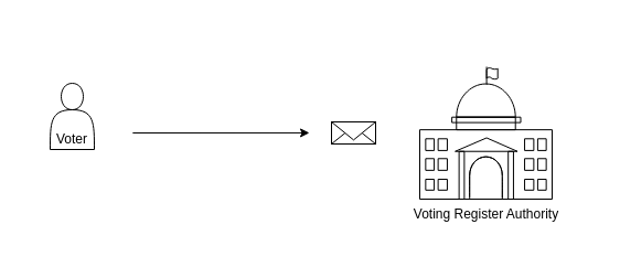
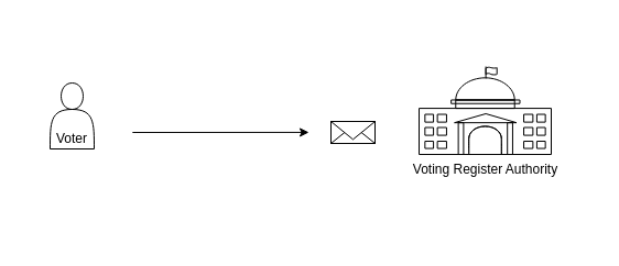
  <mxCell id="0" />
  <mxCell id="1" parent="0" />
  <mxCell id="2" value="" style="rounded=0;whiteSpace=wrap;html=1;fontColor=none;fillColor=none;strokeColor=none;" vertex="1" parent="1"><mxGeometry x="20" y="20" width="520" height="200" as="geometry" /></mxCell>
  <mxCell id="3" value="Voter" style="shape=actor;whiteSpace=wrap;html=1;verticalAlign=bottom;fillColor=none;" parent="1" vertex="1"><mxGeometry x="45" y="75" width="40" height="60" as="geometry" /></mxCell>
- <mxCell id="4" value="Voting Register Authority" style="shape=mxgraph.cisco.buildings.government_building;html=1;pointerEvents=1;dashed=0;fillColor=none;strokeColor=#000000;strokeWidth=1;verticalLabelPosition=bottom;verticalAlign=top;align=center;outlineConnect=0;" parent="1" vertex="1"><mxGeometry x="380" y="60" width="120" height="120" as="geometry" /></mxCell>
+ <mxCell id="4" value="Voting Register Authority" style="shape=mxgraph.cisco.buildings.government_building;html=1;pointerEvents=1;dashed=0;fillColor=none;strokeColor=#000000;strokeWidth=1;verticalLabelPosition=bottom;verticalAlign=top;align=center;outlineConnect=0;" parent="1" vertex="1"><mxGeometry x="380" y="60" width="120" height="80" as="geometry" /></mxCell>
  <mxCell id="5" value="" style="html=1;verticalLabelPosition=bottom;align=center;labelBackgroundColor=#ffffff;verticalAlign=top;strokeWidth=1;strokeColor=#000000;shadow=0;dashed=0;shape=mxgraph.ios7.icons.mail;fillColor=none;" parent="1" vertex="1"><mxGeometry x="300" y="110" width="40" height="20" as="geometry" /></mxCell>
  <mxCell id="6" value="" style="endArrow=classic;html=1;rounded=0;fontColor=none;exitX=0.192;exitY=0.5;exitDx=0;exitDy=0;exitPerimeter=0;" edge="1" parent="1" source="2"><mxGeometry width="50" height="50" relative="1" as="geometry"><mxPoint x="200" y="119.69" as="sourcePoint" /><mxPoint x="280" y="119.93" as="targetPoint" /></mxGeometry></mxCell>
